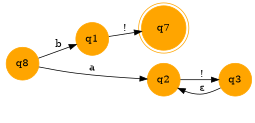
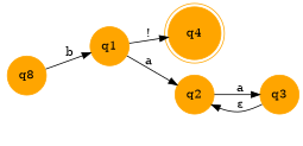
  digraph {
    rankdir=LR
    node [shape=circle color=orange style=filled]
    "" [shape=plaintext color="" style=""]
-   q4 [shape=doublecircle label=q7]
+   q4 [shape=doublecircle]
    n3 [label=q8]
    q1
    q2
    q3
    n3 -> q1 [label=b]
    q1 -> q4 [label="!"]
-   n3 -> q2 [label=a]
-   q2 -> q3 [label="!"]
+   q1 -> q2 [label=a]
+   q2 -> q3 [label=a]
    q3 -> q2 [constraint=false label="&epsilon;"]
  }
